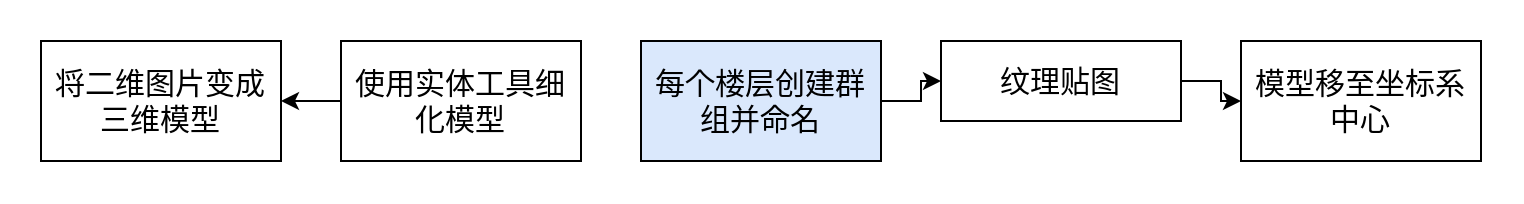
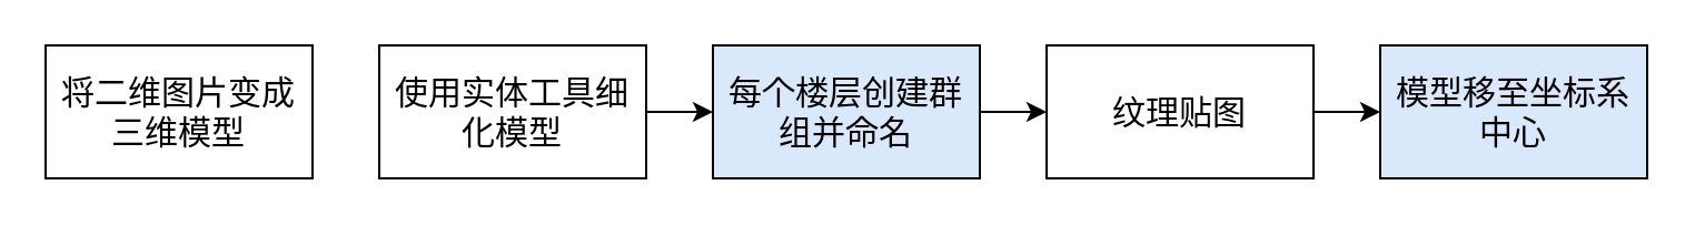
  <mxCell id="0" />
  <mxCell id="1" parent="0" />
  <mxCell id="2" value="&lt;font style=&quot;font-size: 15px;&quot;&gt;将二维图片变成三维模型&lt;/font&gt;" style="rounded=0;whiteSpace=wrap;html=1;" vertex="1" parent="1"><mxGeometry x="20" y="20" width="120" height="60" as="geometry" /></mxCell>
  <mxCell id="3" value="" style="edgeStyle=orthogonalEdgeStyle;rounded=0;orthogonalLoop=1;jettySize=auto;html=1;fontSize=15;" edge="1" parent="1" source="4" target="6"><mxGeometry relative="1" as="geometry" /></mxCell>
  <mxCell id="4" value="&lt;font style=&quot;font-size: 15px;&quot;&gt;每个楼层创建群组并命名&lt;/font&gt;" style="rounded=0;whiteSpace=wrap;html=1;fillColor=#dae8fc;" vertex="1" parent="1"><mxGeometry x="320" y="20" width="120" height="60" as="geometry" /></mxCell>
  <mxCell id="5" value="" style="edgeStyle=orthogonalEdgeStyle;rounded=0;orthogonalLoop=1;jettySize=auto;html=1;fontSize=15;" edge="1" parent="1" source="6" target="7"><mxGeometry relative="1" as="geometry" /></mxCell>
- <mxCell id="6" value="&lt;font style=&quot;font-size: 15px;&quot;&gt;纹理贴图&lt;/font&gt;" style="rounded=0;whiteSpace=wrap;html=1;" vertex="1" parent="1"><mxGeometry x="470" y="20" width="120" height="40" as="geometry" /></mxCell>
- <mxCell id="7" value="&lt;font style=&quot;font-size: 15px;&quot;&gt;模型移至坐标系中心&lt;/font&gt;" style="rounded=0;whiteSpace=wrap;html=1;" vertex="1" parent="1"><mxGeometry x="620" y="20" width="120" height="60" as="geometry" /></mxCell>
- <mxCell id="8" style="edgeStyle=orthogonalEdgeStyle;rounded=0;orthogonalLoop=1;jettySize=auto;html=1;" edge="1" parent="1" source="9" target="2"><mxGeometry relative="1" as="geometry" /></mxCell>
+ <mxCell id="6" value="&lt;font style=&quot;font-size: 15px;&quot;&gt;纹理贴图&lt;/font&gt;" style="rounded=0;whiteSpace=wrap;html=1;" vertex="1" parent="1"><mxGeometry x="470" y="20" width="120" height="60" as="geometry" /></mxCell>
+ <mxCell id="7" value="&lt;font style=&quot;font-size: 15px;&quot;&gt;模型移至坐标系中心&lt;/font&gt;" style="rounded=0;whiteSpace=wrap;html=1;fillColor=#dae8fc;" vertex="1" parent="1"><mxGeometry x="620" y="20" width="120" height="60" as="geometry" /></mxCell>
+ <mxCell id="8" style="edgeStyle=orthogonalEdgeStyle;rounded=0;orthogonalLoop=1;jettySize=auto;html=1;entryX=0;entryY=0.5;entryDx=0;entryDy=0;" edge="1" parent="1" source="9" target="4"><mxGeometry relative="1" as="geometry" /></mxCell>
  <mxCell id="9" value="&lt;font style=&quot;font-size: 15px;&quot;&gt;使用实体工具细化模型&lt;/font&gt;" style="rounded=0;whiteSpace=wrap;html=1;" vertex="1" parent="1"><mxGeometry x="170" y="20" width="120" height="60" as="geometry" /></mxCell>
